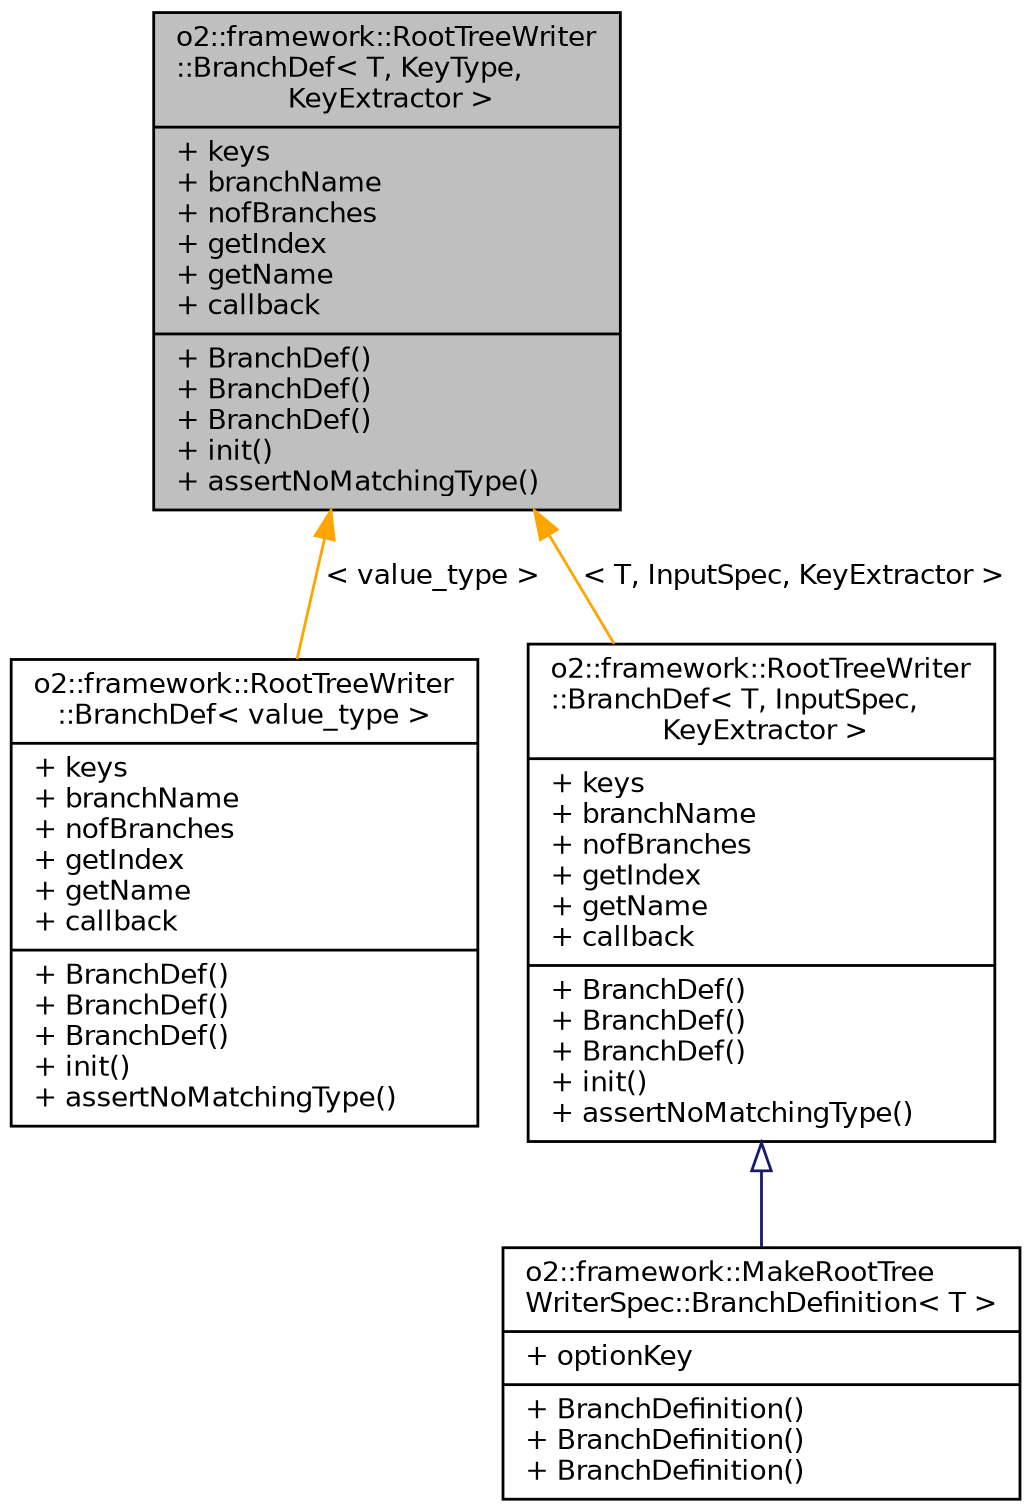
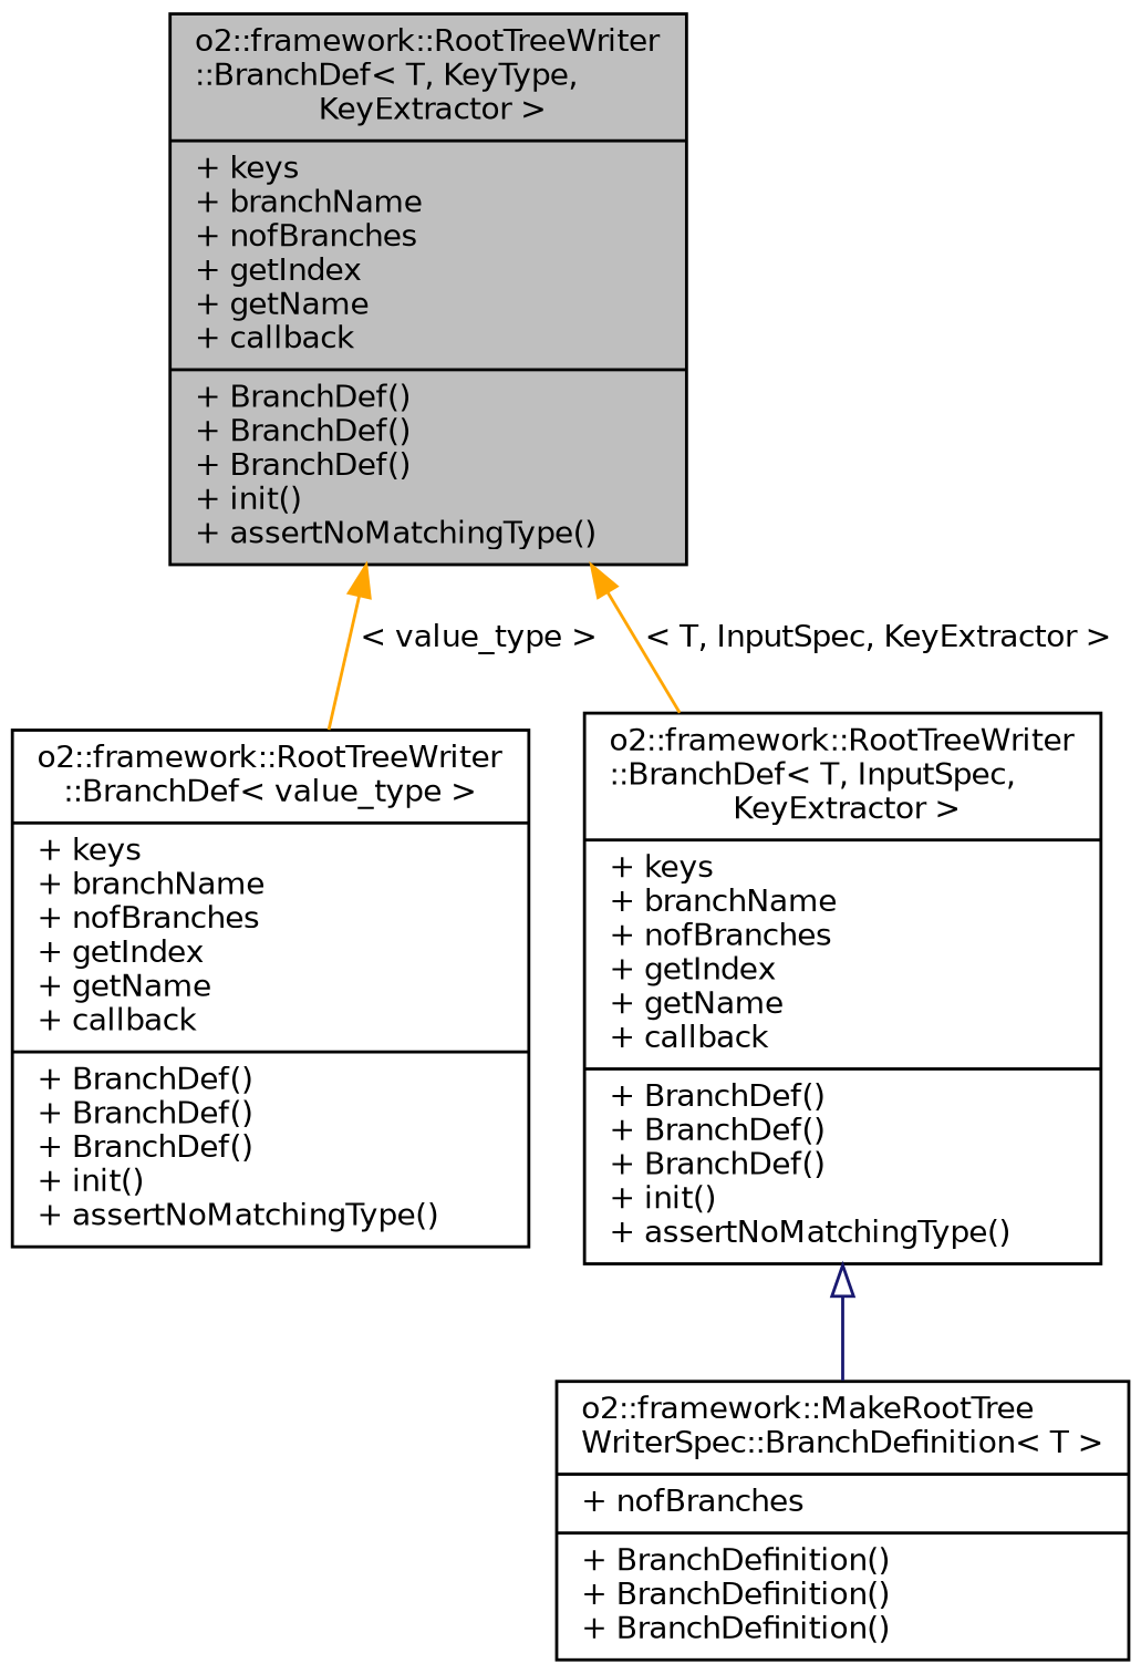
  digraph {
    node [color=black fontname=Helvetica fontsize=10 shape=record]
    edge [color=orange dir=back fontname=Helvetica fontsize=10 labelfontname=Helvetica labelfontsize=10 style=solid]
    n1 [fillcolor=grey75 fontcolor=black height=0.2 label="{o2::framework::RootTreeWriter\l::BranchDef\< T, KeyType,\l KeyExtractor \>\n|+ keys\l+ branchName\l+ nofBranches\l+ getIndex\l+ getName\l+ callback\l|+ BranchDef()\l+ BranchDef()\l+ BranchDef()\l+ init()\l+ assertNoMatchingType()\l}" style=filled width=0.4]
    n2 [height=0.2 label="{o2::framework::RootTreeWriter\l::BranchDef\< value_type \>\n|+ keys\l+ branchName\l+ nofBranches\l+ getIndex\l+ getName\l+ callback\l|+ BranchDef()\l+ BranchDef()\l+ BranchDef()\l+ init()\l+ assertNoMatchingType()\l}" width=0.4]
    n3 [height=0.2 label="{o2::framework::RootTreeWriter\l::BranchDef\< T, InputSpec,\l KeyExtractor \>\n|+ keys\l+ branchName\l+ nofBranches\l+ getIndex\l+ getName\l+ callback\l|+ BranchDef()\l+ BranchDef()\l+ BranchDef()\l+ init()\l+ assertNoMatchingType()\l}" width=0.4]
-   n4 [height=0.2 label="{o2::framework::MakeRootTree\lWriterSpec::BranchDefinition\< T \>\n|+ optionKey\l|+ BranchDefinition()\l+ BranchDefinition()\l+ BranchDefinition()\l}" width=0.4]
+   n4 [height=0.2 label="{o2::framework::MakeRootTree\lWriterSpec::BranchDefinition\< T \>\n|+ nofBranches\l|+ BranchDefinition()\l+ BranchDefinition()\l+ BranchDefinition()\l}" width=0.4]
    n1 -> n2 [label=" \< value_type \>"]
    n1 -> n3 [label=" \< T, InputSpec, KeyExtractor \>"]
    n3 -> n4 [arrowtail=onormal color=midnightblue]
  }
